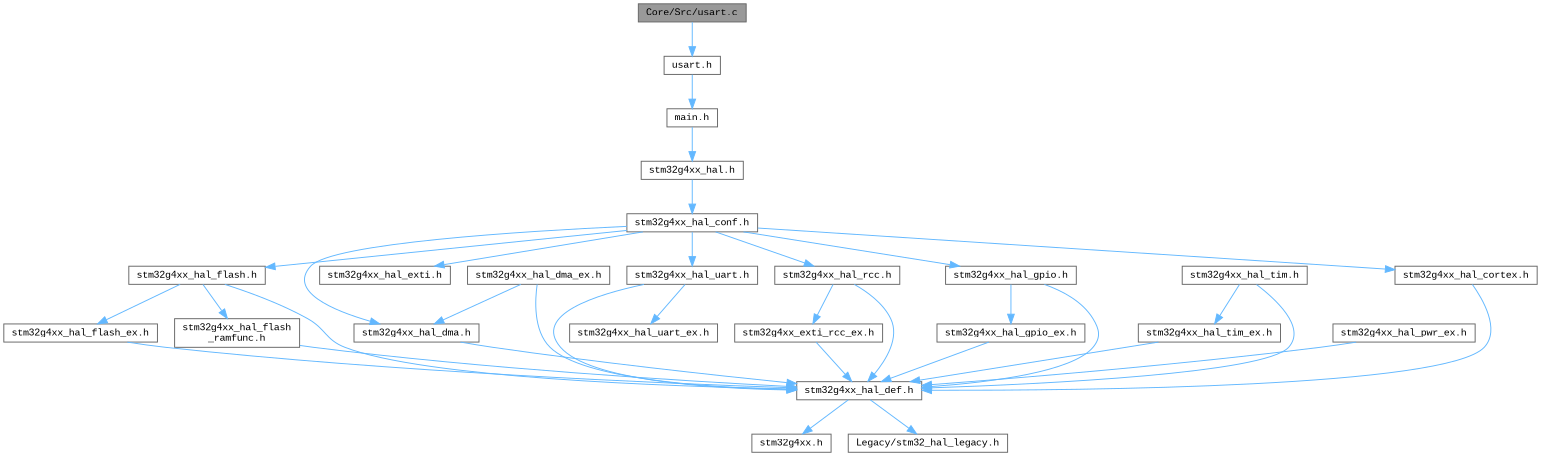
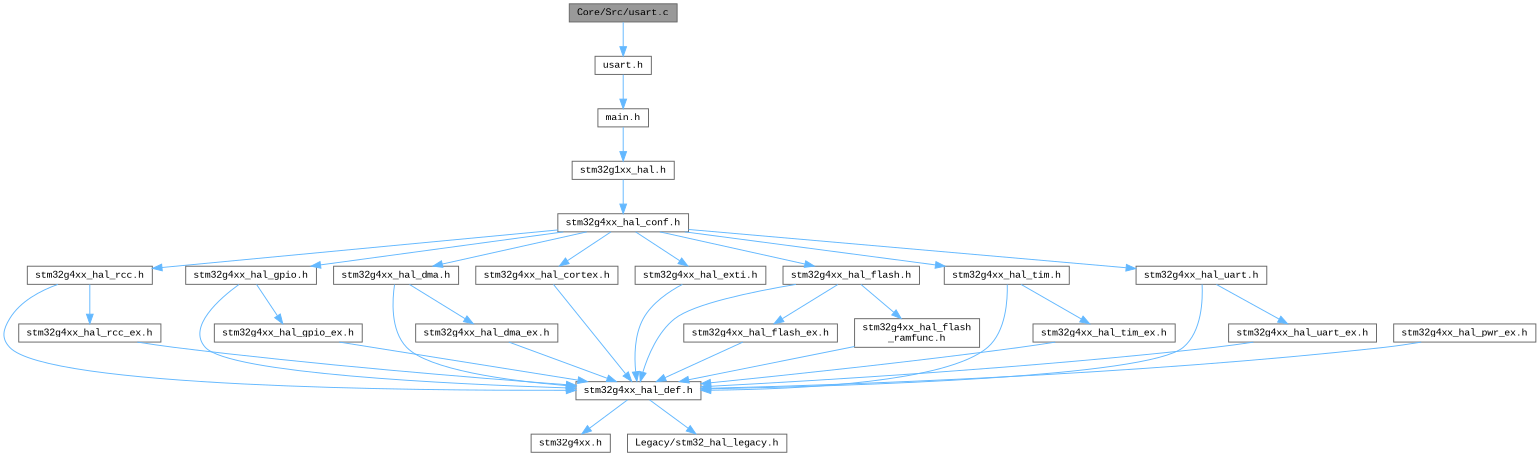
  digraph {
    fontname="Liberation Mono"
    node [color=grey40 fillcolor=white fontname="Liberation Mono" fontsize=10 shape=box style=filled]
    edge [color=steelblue1 fontname="Liberation Mono" fontsize=10 labelfontname=Helvetica labelfontsize=10 style=solid]
    n1 [color=gray40 fillcolor=grey60 fontcolor=black height=0.2 label="Core/Src/usart.c" width=0.4]
    n2 [height=0.2 label="usart.h" width=0.4]
    n3 [height=0.2 label="main.h" width=0.4]
-   n4 [height=0.2 label="stm32g4xx_hal.h" width=0.4]
+   n4 [height=0.2 label="stm32g1xx_hal.h" width=0.4]
    n5 [height=0.2 label="stm32g4xx_hal_conf.h" width=0.4]
    n6 [height=0.2 label="stm32g4xx_hal_rcc.h" width=0.4]
    n7 [height=0.2 label="stm32g4xx_hal_gpio.h" width=0.4]
    n8 [height=0.2 label="stm32g4xx_hal_dma.h" width=0.4]
    n9 [height=0.2 label="stm32g4xx_hal_cortex.h" width=0.4]
    n10 [height=0.2 label="stm32g4xx_hal_exti.h" width=0.4]
    n11 [height=0.2 label="stm32g4xx_hal_flash.h" width=0.4]
    n12 [height=0.2 label="stm32g4xx_hal_tim.h" width=0.4]
    n13 [height=0.2 label="stm32g4xx_hal_uart.h" width=0.4]
    n14 [height=0.2 label="stm32g4xx_hal_def.h" width=0.4]
-   n15 [height=0.2 label="stm32g4xx_exti_rcc_ex.h" width=0.4]
+   n15 [height=0.2 label="stm32g4xx_hal_rcc_ex.h" width=0.4]
    n16 [height=0.2 label="stm32g4xx_hal_gpio_ex.h" width=0.4]
    n17 [height=0.2 label="stm32g4xx_hal_dma_ex.h" width=0.4]
    n18 [height=0.2 label="stm32g4xx_hal_flash_ex.h" width=0.4]
    n19 [height=0.2 label="stm32g4xx_hal_flash\l_ramfunc.h" width=0.4]
    n20 [height=0.2 label="stm32g4xx_hal_tim_ex.h" width=0.4]
    n21 [height=0.2 label="stm32g4xx_hal_uart_ex.h" width=0.4]
    n22 [height=0.2 label="stm32g4xx.h" width=0.4]
    n23 [height=0.2 label="Legacy/stm32_hal_legacy.h" width=0.4]
    n24 [height=0.2 label="stm32g4xx_hal_pwr_ex.h" width=0.4]
    n1 -> n2
    n2 -> n3
    n3 -> n4
    n4 -> n5
    n5 -> n6
    n5 -> n7
    n5 -> n8
    n5 -> n9
    n5 -> n10
    n5 -> n11
+   n5 -> n12
    n5 -> n13
    n6 -> n14
    n6 -> n15
    n7 -> n14
    n7 -> n16
    n8 -> n14
-   n17 -> n8
+   n8 -> n17
    n9 -> n14
+   n10 -> n14
    n11 -> n14
    n11 -> n18
    n11 -> n19
    n12 -> n14
    n12 -> n20
    n13 -> n14
    n13 -> n21
    n14 -> n22
    n14 -> n23
    n15 -> n14
    n16 -> n14
    n17 -> n14
    n18 -> n14
    n19 -> n14
    n20 -> n14
+   n21 -> n14
    n24 -> n14
  }
